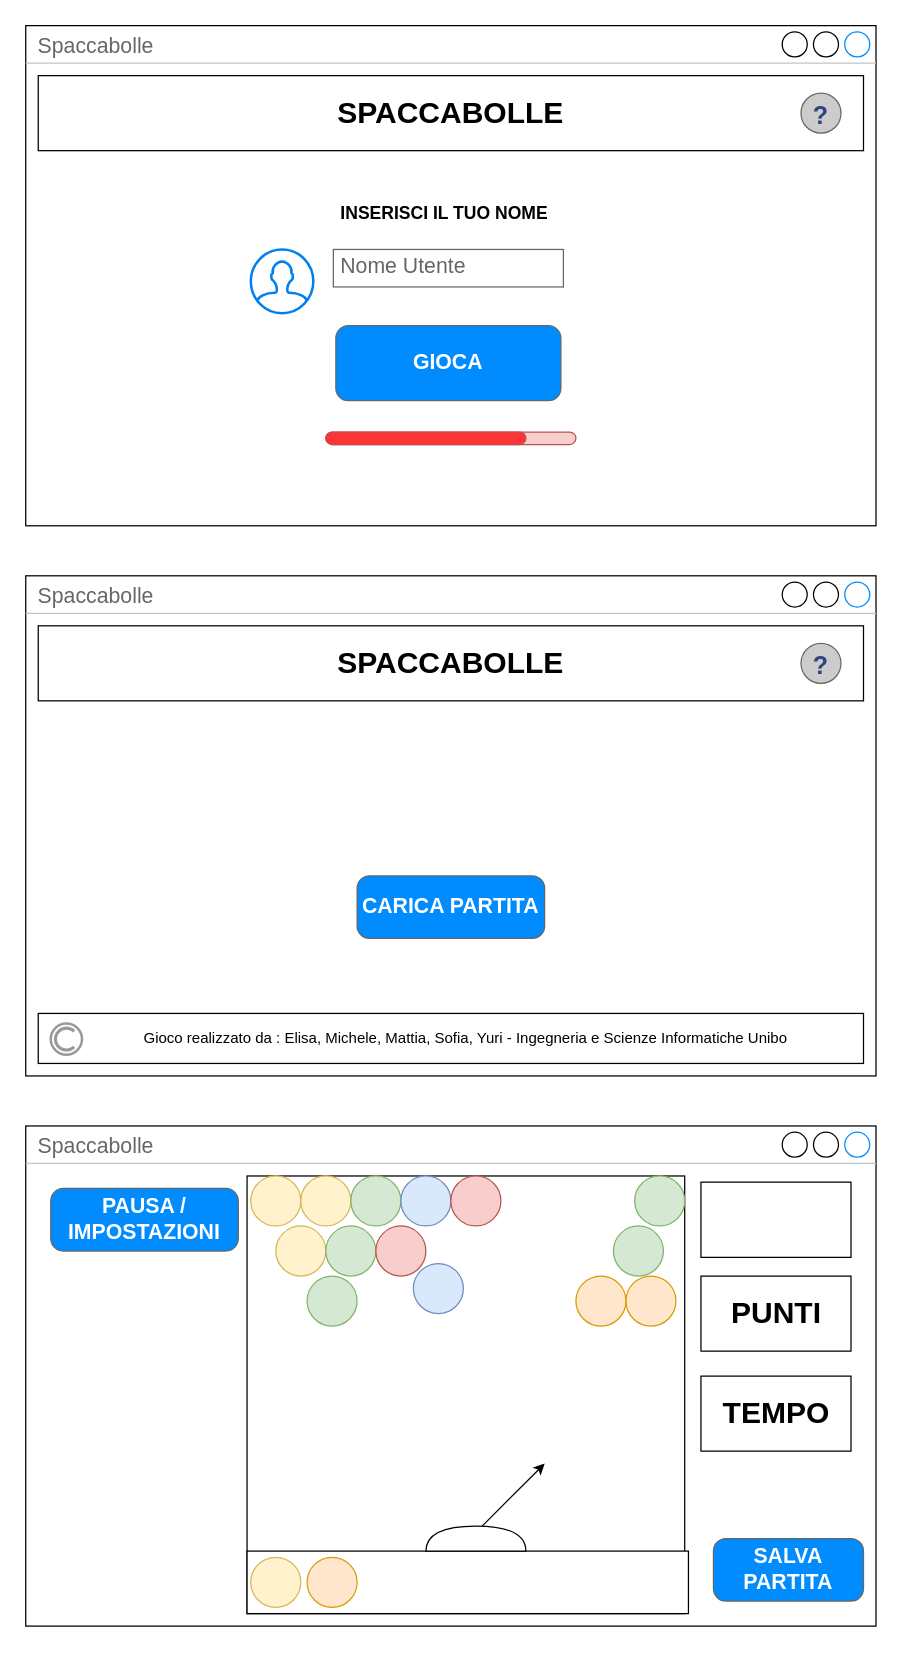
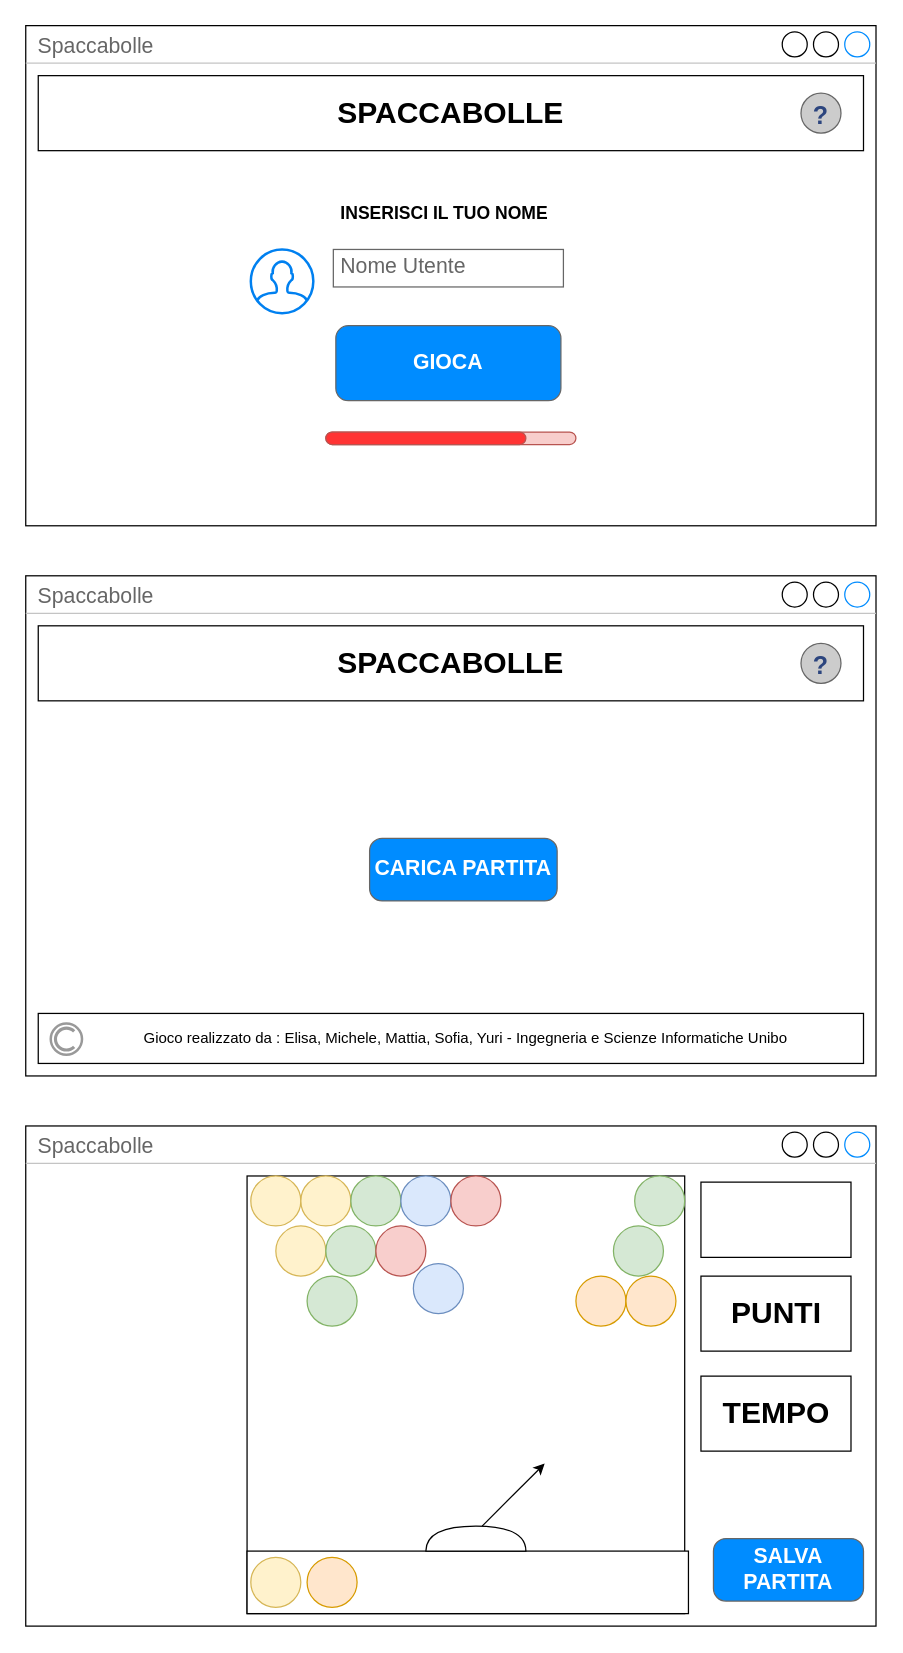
  <mxCell id="0" />
  <mxCell id="1" parent="0" />
  <mxCell id="2" value="Spaccabolle" style="strokeWidth=1;shadow=0;dashed=0;align=center;html=1;shape=mxgraph.mockup.containers.window;align=left;verticalAlign=top;spacingLeft=8;strokeColor2=#008cff;strokeColor3=#c4c4c4;fontColor=#666666;mainText=;fontSize=17;labelBackgroundColor=none;" parent="1" vertex="1"><mxGeometry x="20" y="20" width="680" height="400" as="geometry" /></mxCell>
  <mxCell id="3" value="Nome Utente" style="strokeWidth=1;shadow=0;dashed=0;align=center;html=1;shape=mxgraph.mockup.text.textBox;fontColor=#666666;align=left;fontSize=17;spacingLeft=4;spacingTop=-3;strokeColor=#666666;mainText=" parent="1" vertex="1"><mxGeometry x="266" y="199" width="184" height="30" as="geometry" /></mxCell>
  <mxCell id="4" value="GIOCA" style="strokeWidth=1;shadow=0;dashed=0;align=center;html=1;shape=mxgraph.mockup.buttons.button;strokeColor=#666666;fontColor=#ffffff;mainText=;buttonStyle=round;fontSize=17;fontStyle=1;fillColor=#008cff;whiteSpace=wrap;" parent="1" vertex="1"><mxGeometry x="268" y="260" width="180" height="60" as="geometry" /></mxCell>
  <mxCell id="5" value="" style="rounded=0;whiteSpace=wrap;html=1;" parent="1" vertex="1"><mxGeometry x="30" y="60" width="660" height="60" as="geometry" /></mxCell>
  <mxCell id="6" value="&lt;h1&gt;SPACCABOLLE&lt;/h1&gt;" style="text;html=1;strokeColor=none;fillColor=none;align=center;verticalAlign=middle;whiteSpace=wrap;rounded=0;" parent="1" vertex="1"><mxGeometry x="250" y="80" width="220" height="20" as="geometry" /></mxCell>
  <mxCell id="7" value="&lt;h3&gt;INSERISCI IL TUO NOME&lt;/h3&gt;" style="text;html=1;strokeColor=none;fillColor=none;align=center;verticalAlign=middle;whiteSpace=wrap;rounded=0;" parent="1" vertex="1"><mxGeometry x="260" y="150" width="190" height="40" as="geometry" /></mxCell>
  <mxCell id="8" value="" style="verticalLabelPosition=bottom;shadow=0;dashed=0;align=center;html=1;verticalAlign=top;strokeWidth=1;shape=mxgraph.mockup.misc.progressBar;fillColor2=#FF3333;barPos=80;fillColor=#f8cecc;strokeColor=#b85450;" parent="1" vertex="1"><mxGeometry x="260" y="340" width="200" height="20" as="geometry" /></mxCell>
  <mxCell id="9" value="" style="verticalLabelPosition=bottom;shadow=0;dashed=0;align=center;html=1;verticalAlign=top;strokeWidth=1;shape=mxgraph.mockup.misc.help_icon;" parent="1" vertex="1"><mxGeometry x="640" y="74" width="32" height="32" as="geometry" /></mxCell>
  <mxCell id="10" value="Spaccabolle" style="strokeWidth=1;shadow=0;dashed=0;align=center;html=1;shape=mxgraph.mockup.containers.window;align=left;verticalAlign=top;spacingLeft=8;strokeColor2=#008cff;strokeColor3=#c4c4c4;fontColor=#666666;mainText=;fontSize=17;labelBackgroundColor=none;" parent="1" vertex="1"><mxGeometry x="20" y="460" width="680" height="400" as="geometry" /></mxCell>
  <mxCell id="11" value="" style="rounded=0;whiteSpace=wrap;html=1;" parent="1" vertex="1"><mxGeometry x="30" y="500" width="660" height="60" as="geometry" /></mxCell>
  <mxCell id="12" value="&lt;h1&gt;SPACCABOLLE&lt;/h1&gt;" style="text;html=1;strokeColor=none;fillColor=none;align=center;verticalAlign=middle;whiteSpace=wrap;rounded=0;" parent="1" vertex="1"><mxGeometry x="250" y="520" width="220" height="20" as="geometry" /></mxCell>
  <mxCell id="13" value="" style="verticalLabelPosition=bottom;shadow=0;dashed=0;align=center;html=1;verticalAlign=top;strokeWidth=1;shape=mxgraph.mockup.misc.help_icon;" parent="1" vertex="1"><mxGeometry x="640" y="514" width="32" height="32" as="geometry" /></mxCell>
- <mxCell id="14" value="CARICA PARTITA" style="strokeWidth=1;shadow=0;dashed=0;align=center;html=1;shape=mxgraph.mockup.buttons.button;strokeColor=#666666;fontColor=#ffffff;mainText=;buttonStyle=round;fontSize=17;fontStyle=1;fillColor=#008cff;whiteSpace=wrap;" parent="1" vertex="1"><mxGeometry x="285" y="700" width="150" height="50" as="geometry" /></mxCell>
+ <mxCell id="14" value="CARICA PARTITA" style="strokeWidth=1;shadow=0;dashed=0;align=center;html=1;shape=mxgraph.mockup.buttons.button;strokeColor=#666666;fontColor=#ffffff;mainText=;buttonStyle=round;fontSize=17;fontStyle=1;fillColor=#008cff;whiteSpace=wrap;" parent="1" vertex="1"><mxGeometry x="295" y="670" width="150" height="50" as="geometry" /></mxCell>
  <mxCell id="15" value="" style="rounded=0;whiteSpace=wrap;html=1;" parent="1" vertex="1"><mxGeometry x="30" y="810" width="660" height="40" as="geometry" /></mxCell>
  <mxCell id="16" value="" style="strokeColor=#999999;verticalLabelPosition=bottom;shadow=0;dashed=0;verticalAlign=top;strokeWidth=2;html=1;shape=mxgraph.mockup.misc.copyrightIcon;" parent="1" vertex="1"><mxGeometry x="40" y="818" width="25" height="25" as="geometry" /></mxCell>
  <mxCell id="17" value="Gioco realizzato da : Elisa, Michele, Mattia, Sofia, Yuri - Ingegneria e Scienze Informatiche Unibo" style="text;html=1;strokeColor=none;fillColor=none;align=center;verticalAlign=middle;whiteSpace=wrap;rounded=0;" parent="1" vertex="1"><mxGeometry x="72" y="820" width="600" height="20" as="geometry" /></mxCell>
  <mxCell id="18" value="" style="html=1;verticalLabelPosition=bottom;align=center;labelBackgroundColor=#ffffff;verticalAlign=top;strokeWidth=2;strokeColor=#0080F0;shadow=0;dashed=0;shape=mxgraph.ios7.icons.user;" parent="1" vertex="1"><mxGeometry x="200" y="199" width="50" height="51" as="geometry" /></mxCell>
  <mxCell id="19" value="Spaccabolle" style="strokeWidth=1;shadow=0;dashed=0;align=center;html=1;shape=mxgraph.mockup.containers.window;align=left;verticalAlign=top;spacingLeft=8;strokeColor2=#008cff;strokeColor3=#c4c4c4;fontColor=#666666;mainText=;fontSize=17;labelBackgroundColor=none;" parent="1" vertex="1"><mxGeometry x="20" y="900" width="680" height="400" as="geometry" /></mxCell>
  <mxCell id="20" value="" style="whiteSpace=wrap;html=1;aspect=fixed;" parent="1" vertex="1"><mxGeometry x="197" y="940" width="350" height="350" as="geometry" /></mxCell>
  <mxCell id="21" value="" style="ellipse;whiteSpace=wrap;html=1;aspect=fixed;fillColor=#fff2cc;strokeColor=#d6b656;" parent="1" vertex="1"><mxGeometry x="200" y="940" width="40" height="40" as="geometry" /></mxCell>
  <mxCell id="22" value="" style="ellipse;whiteSpace=wrap;html=1;aspect=fixed;fillColor=#fff2cc;strokeColor=#d6b656;" parent="1" vertex="1"><mxGeometry x="240" y="940" width="40" height="40" as="geometry" /></mxCell>
  <mxCell id="23" value="" style="ellipse;whiteSpace=wrap;html=1;aspect=fixed;fillColor=#fff2cc;strokeColor=#d6b656;" parent="1" vertex="1"><mxGeometry x="220" y="980" width="40" height="40" as="geometry" /></mxCell>
  <mxCell id="24" value="" style="ellipse;whiteSpace=wrap;html=1;aspect=fixed;fillColor=#d5e8d4;strokeColor=#82b366;" parent="1" vertex="1"><mxGeometry x="280" y="940" width="40" height="40" as="geometry" /></mxCell>
  <mxCell id="25" value="" style="ellipse;whiteSpace=wrap;html=1;aspect=fixed;fillColor=#d5e8d4;strokeColor=#82b366;" parent="1" vertex="1"><mxGeometry x="260" y="980" width="40" height="40" as="geometry" /></mxCell>
  <mxCell id="26" value="" style="ellipse;whiteSpace=wrap;html=1;aspect=fixed;fillColor=#dae8fc;strokeColor=#6c8ebf;" parent="1" vertex="1"><mxGeometry x="320" y="940" width="40" height="40" as="geometry" /></mxCell>
  <mxCell id="27" value="" style="ellipse;whiteSpace=wrap;html=1;aspect=fixed;fillColor=#f8cecc;strokeColor=#b85450;" parent="1" vertex="1"><mxGeometry x="300" y="980" width="40" height="40" as="geometry" /></mxCell>
  <mxCell id="28" value="" style="rounded=0;whiteSpace=wrap;html=1;" parent="1" vertex="1"><mxGeometry x="197" y="1240" width="353" height="50" as="geometry" /></mxCell>
  <mxCell id="29" value="" style="ellipse;whiteSpace=wrap;html=1;aspect=fixed;fillColor=#fff2cc;strokeColor=#d6b656;" parent="1" vertex="1"><mxGeometry x="200" y="1245" width="40" height="40" as="geometry" /></mxCell>
  <mxCell id="30" value="" style="ellipse;whiteSpace=wrap;html=1;aspect=fixed;fillColor=#ffe6cc;strokeColor=#d79b00;" parent="1" vertex="1"><mxGeometry x="245" y="1245" width="40" height="40" as="geometry" /></mxCell>
  <mxCell id="31" value="" style="ellipse;whiteSpace=wrap;html=1;aspect=fixed;fillColor=#dae8fc;strokeColor=#6c8ebf;" parent="1" vertex="1"><mxGeometry x="330" y="1010" width="40" height="40" as="geometry" /></mxCell>
  <mxCell id="32" value="" style="ellipse;whiteSpace=wrap;html=1;aspect=fixed;fillColor=#ffe6cc;strokeColor=#d79b00;" parent="1" vertex="1"><mxGeometry x="460" y="1020" width="40" height="40" as="geometry" /></mxCell>
  <mxCell id="33" value="" style="ellipse;whiteSpace=wrap;html=1;aspect=fixed;fillColor=#ffe6cc;strokeColor=#d79b00;" parent="1" vertex="1"><mxGeometry x="500" y="1020" width="40" height="40" as="geometry" /></mxCell>
  <mxCell id="34" value="" style="ellipse;whiteSpace=wrap;html=1;aspect=fixed;fillColor=#d5e8d4;strokeColor=#82b366;" parent="1" vertex="1"><mxGeometry x="490" y="980" width="40" height="40" as="geometry" /></mxCell>
  <mxCell id="35" value="" style="ellipse;whiteSpace=wrap;html=1;aspect=fixed;fillColor=#d5e8d4;strokeColor=#82b366;" parent="1" vertex="1"><mxGeometry x="507" y="940" width="40" height="40" as="geometry" /></mxCell>
  <mxCell id="36" value="" style="ellipse;whiteSpace=wrap;html=1;aspect=fixed;fillColor=#d5e8d4;strokeColor=#82b366;" parent="1" vertex="1"><mxGeometry x="245" y="1020" width="40" height="40" as="geometry" /></mxCell>
  <mxCell id="37" value="" style="ellipse;whiteSpace=wrap;html=1;aspect=fixed;fillColor=#f8cecc;strokeColor=#b85450;" parent="1" vertex="1"><mxGeometry x="360" y="940" width="40" height="40" as="geometry" /></mxCell>
  <mxCell id="38" value="" style="shape=or;whiteSpace=wrap;html=1;rotation=-90;" parent="1" vertex="1"><mxGeometry x="370" y="1190" width="20" height="80" as="geometry" /></mxCell>
  <mxCell id="39" value="" style="endArrow=classic;html=1;" parent="1" edge="1"><mxGeometry width="50" height="50" relative="1" as="geometry"><mxPoint x="385" y="1220" as="sourcePoint" /><mxPoint x="435" y="1170" as="targetPoint" /></mxGeometry></mxCell>
- <mxCell id="40" value="PAUSA / IMPOSTAZIONI" style="strokeWidth=1;shadow=0;dashed=0;align=center;html=1;shape=mxgraph.mockup.buttons.button;strokeColor=#666666;fontColor=#ffffff;mainText=;buttonStyle=round;fontSize=17;fontStyle=1;fillColor=#008cff;whiteSpace=wrap;" parent="1" vertex="1"><mxGeometry x="40" y="950" width="150" height="50" as="geometry" /></mxCell>
  <mxCell id="41" value="" style="verticalLabelPosition=bottom;verticalAlign=top;html=1;shape=mxgraph.basic.rect;fillColor2=none;strokeWidth=1;size=20;indent=5;" parent="1" vertex="1"><mxGeometry x="560" y="945" width="120" height="60" as="geometry" /></mxCell>
  <mxCell id="42" value="" style="verticalLabelPosition=bottom;verticalAlign=top;html=1;shape=mxgraph.basic.rect;fillColor2=none;strokeWidth=1;size=20;indent=5;" parent="1" vertex="1"><mxGeometry x="560" y="1020" width="120" height="60" as="geometry" /></mxCell>
  <mxCell id="43" value="" style="verticalLabelPosition=bottom;verticalAlign=top;html=1;shape=mxgraph.basic.rect;fillColor2=none;strokeWidth=1;size=20;indent=5;" parent="1" vertex="1"><mxGeometry x="560" y="1100" width="120" height="60" as="geometry" /></mxCell>
  <mxCell id="44" value="PUNTI" style="text;strokeColor=none;fillColor=none;html=1;fontSize=24;fontStyle=1;verticalAlign=middle;align=center;" parent="1" vertex="1"><mxGeometry x="570" y="1030" width="100" height="40" as="geometry" /></mxCell>
  <mxCell id="45" value="TEMPO" style="text;strokeColor=none;fillColor=none;html=1;fontSize=24;fontStyle=1;verticalAlign=middle;align=center;" parent="1" vertex="1"><mxGeometry x="570" y="1110" width="100" height="40" as="geometry" /></mxCell>
  <mxCell id="46" value="SALVA PARTITA" style="strokeWidth=1;shadow=0;dashed=0;align=center;html=1;shape=mxgraph.mockup.buttons.button;strokeColor=#666666;fontColor=#ffffff;mainText=;buttonStyle=round;fontSize=17;fontStyle=1;fillColor=#008cff;whiteSpace=wrap;" parent="1" vertex="1"><mxGeometry x="570" y="1230" width="120" height="50" as="geometry" /></mxCell>
